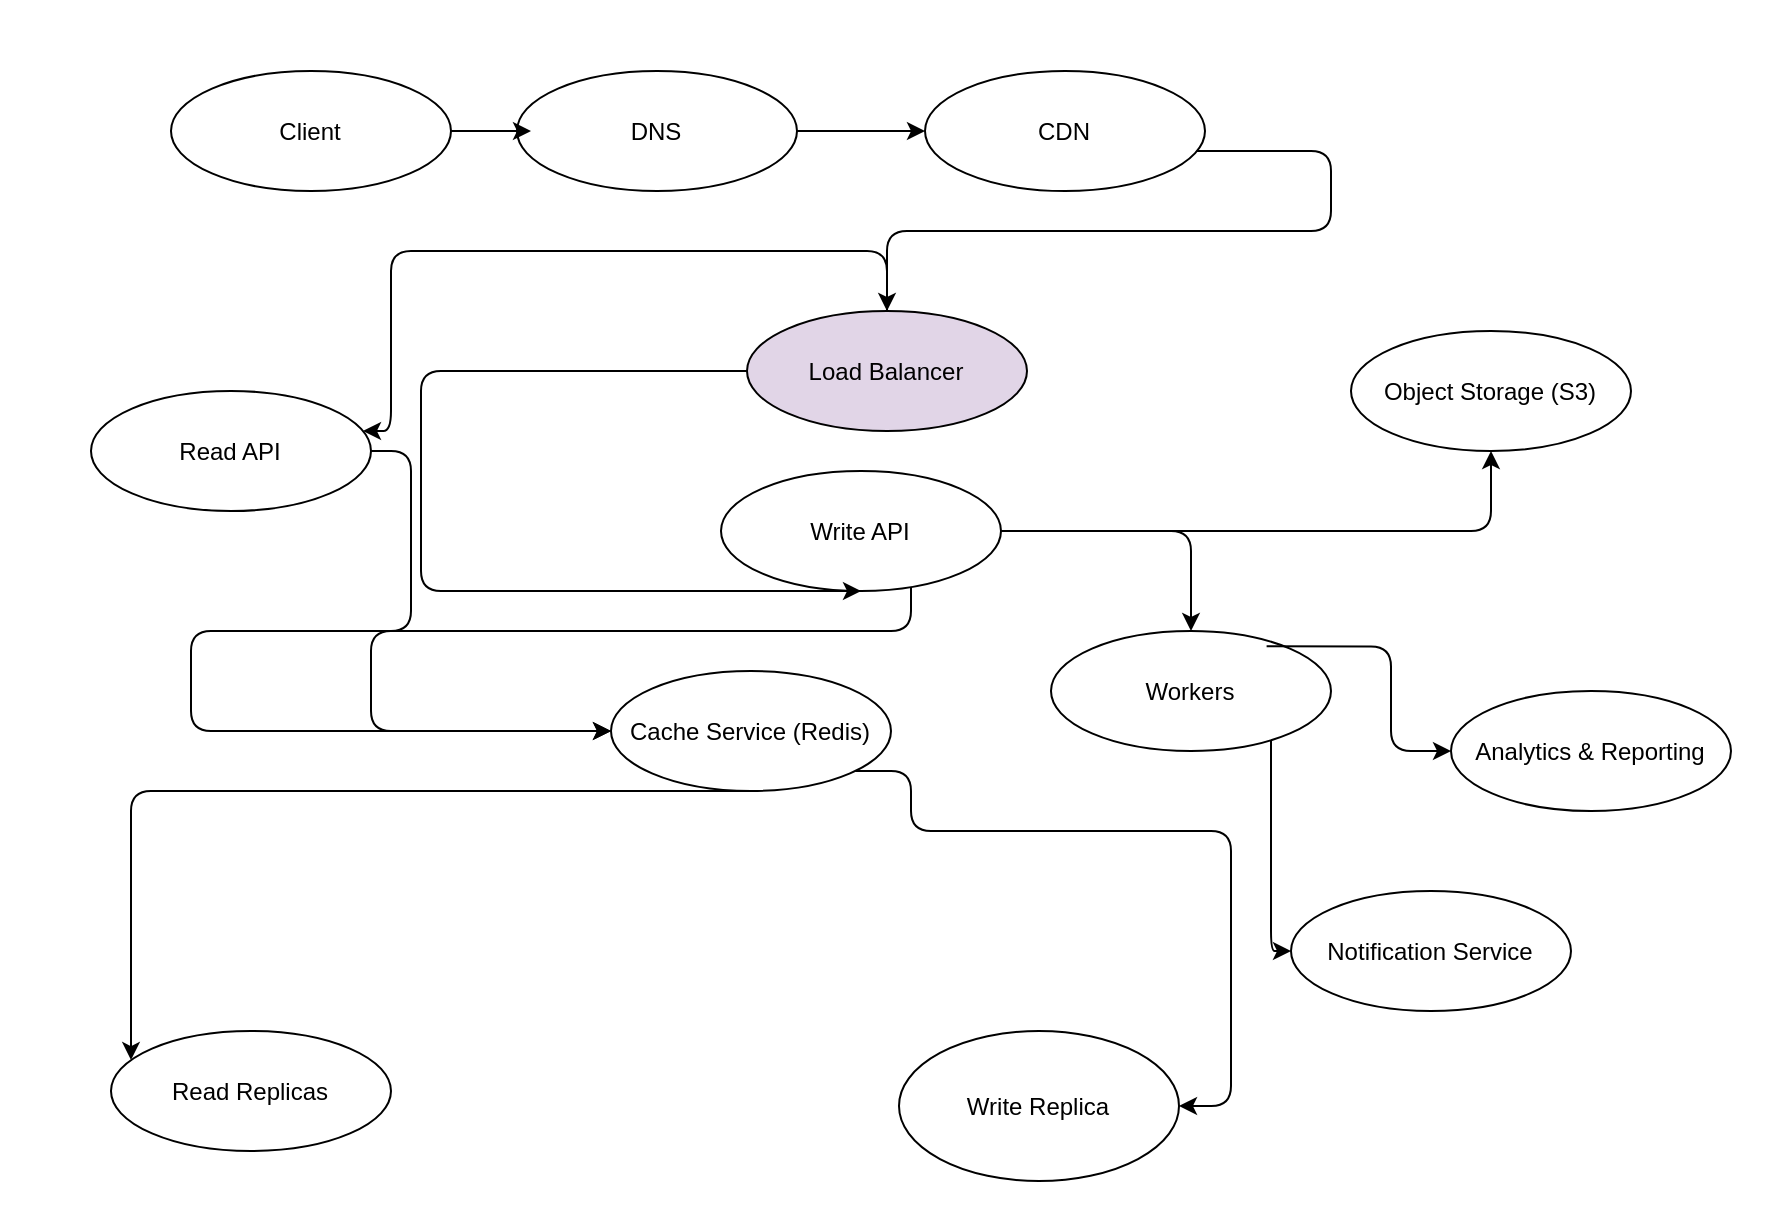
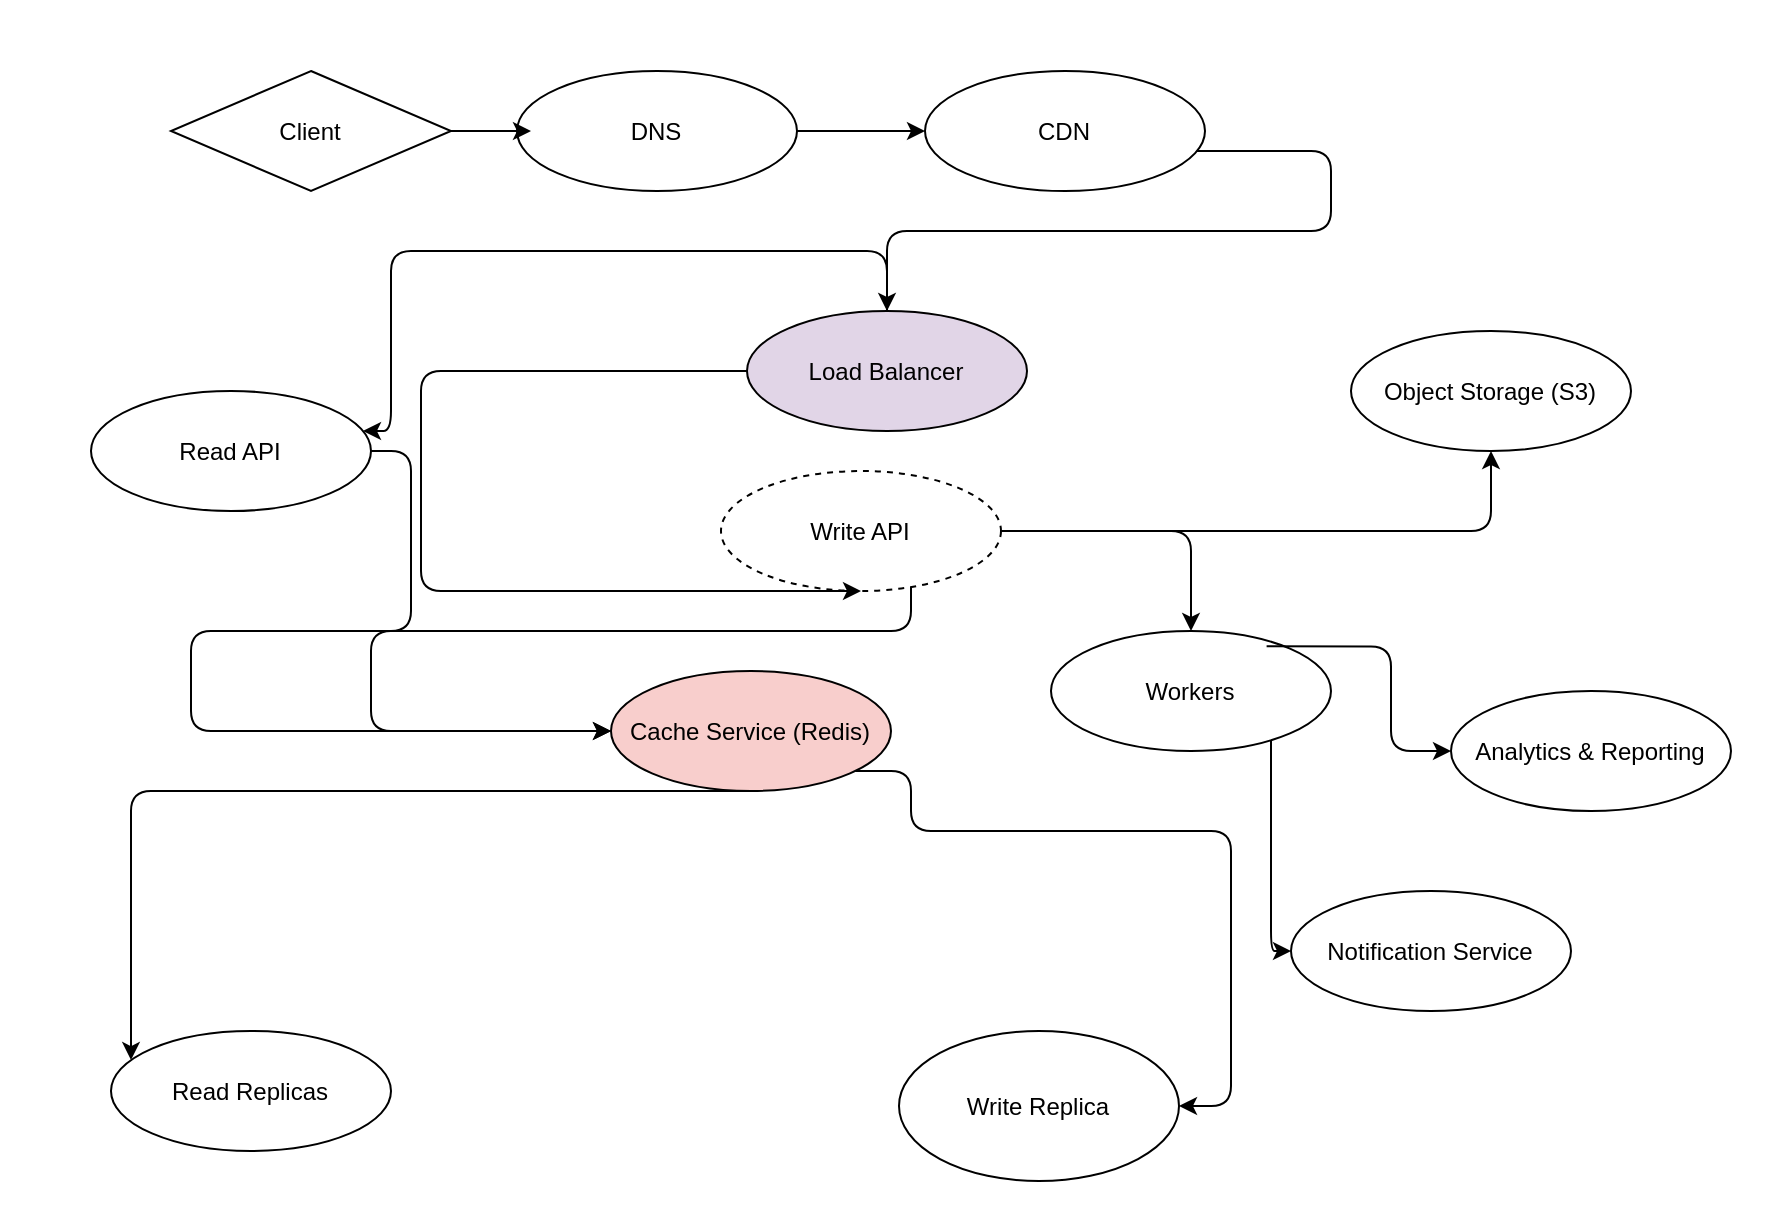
  <mxCell id="0" />
  <mxCell id="1" parent="0" />
- <mxCell id="2" value="Client" style="ellipse" parent="1" vertex="1"><mxGeometry x="70" y="20" width="140" height="60" as="geometry" /></mxCell>
+ <mxCell id="2" value="Client" style="rhombus;" parent="1" vertex="1"><mxGeometry x="70" y="20" width="140" height="60" as="geometry" /></mxCell>
  <mxCell id="3" value="DNS" style="ellipse" parent="1" vertex="1"><mxGeometry x="243" y="20" width="140" height="60" as="geometry" /></mxCell>
  <mxCell id="4" value="CDN" style="ellipse" parent="1" vertex="1"><mxGeometry x="447" y="20" width="140" height="60" as="geometry" /></mxCell>
  <mxCell id="5" value="Load Balancer" style="ellipse;fillColor=#e1d5e7;" parent="1" vertex="1"><mxGeometry x="358" y="140" width="140" height="60" as="geometry" /></mxCell>
  <mxCell id="6" value="Read API" style="ellipse" parent="1" vertex="1"><mxGeometry y="180" width="140" height="60" as="geometry" x="30" /></mxCell>
- <mxCell id="7" value="Write API" style="ellipse" parent="1" vertex="1"><mxGeometry x="345" y="220" width="140" height="60" as="geometry" /></mxCell>
- <mxCell id="8" value="Cache Service (Redis)" style="ellipse" parent="1" vertex="1"><mxGeometry x="290" y="320" width="140" height="60" as="geometry" /></mxCell>
+ <mxCell id="7" value="Write API" style="ellipse;dashed=1;" parent="1" vertex="1"><mxGeometry x="345" y="220" width="140" height="60" as="geometry" /></mxCell>
+ <mxCell id="8" value="Cache Service (Redis)" style="ellipse;fillColor=#f8cecc;" parent="1" vertex="1"><mxGeometry x="290" y="320" width="140" height="60" as="geometry" /></mxCell>
  <mxCell id="9" value="Read Replicas" style="ellipse" parent="1" vertex="1"><mxGeometry x="40" y="500" width="140" height="60" as="geometry" /></mxCell>
  <mxCell id="10" value="Write Replica" style="ellipse" parent="1" vertex="1"><mxGeometry x="434" y="500" width="140" height="75" as="geometry" /></mxCell>
  <mxCell id="11" value="Object Storage (S3)" style="ellipse" parent="1" vertex="1"><mxGeometry x="660" y="150" width="140" height="60" as="geometry" /></mxCell>
  <mxCell id="12" value="Workers" style="ellipse" parent="1" vertex="1"><mxGeometry x="510" y="300" width="140" height="60" as="geometry" /></mxCell>
  <mxCell id="13" value="Notification Service" style="ellipse" parent="1" vertex="1"><mxGeometry x="630" y="430" width="140" height="60" as="geometry" /></mxCell>
  <mxCell id="14" value="Analytics &amp; Reporting" style="ellipse" parent="1" vertex="1"><mxGeometry x="710" y="330" width="140" height="60" as="geometry" /></mxCell>
  <mxCell id="15" style="edgeStyle=orthogonalEdgeStyle;rounded=1;endArrow=classic;endFill=1;" parent="1" source="3" target="4" edge="1" />
  <mxCell id="16" style="edgeStyle=orthogonalEdgeStyle;rounded=1;endArrow=classic;endFill=1;" parent="1" source="4" target="5" edge="1" />
  <mxCell id="17" style="edgeStyle=orthogonalEdgeStyle;rounded=1;endArrow=classic;endFill=1;" parent="1" source="5" target="6" edge="1" />
  <mxCell id="18" style="edgeStyle=orthogonalEdgeStyle;rounded=1;endArrow=classic;endFill=1;" parent="1" source="5" target="7" edge="1" />
  <mxCell id="19" style="edgeStyle=orthogonalEdgeStyle;rounded=1;endArrow=classic;endFill=1;" parent="1" source="6" target="8" edge="1" />
  <mxCell id="20" style="edgeStyle=orthogonalEdgeStyle;rounded=1;endArrow=classic;endFill=1;" parent="1" source="7" target="8" edge="1" />
  <mxCell id="21" style="edgeStyle=orthogonalEdgeStyle;rounded=1;endArrow=classic;endFill=1;" parent="1" source="8" target="9" edge="1" />
  <mxCell id="22" style="edgeStyle=orthogonalEdgeStyle;rounded=1;endArrow=classic;endFill=1;" parent="1" source="8" target="10" edge="1" />
  <mxCell id="23" style="edgeStyle=orthogonalEdgeStyle;rounded=1;endArrow=classic;endFill=1;" parent="1" source="7" target="11" edge="1" />
  <mxCell id="24" style="edgeStyle=orthogonalEdgeStyle;rounded=1;endArrow=classic;endFill=1;" parent="1" source="7" target="12" edge="1" />
  <mxCell id="25" style="edgeStyle=orthogonalEdgeStyle;rounded=1;endArrow=classic;endFill=1;" parent="1" source="12" target="13" edge="1" />
  <mxCell id="26" style="edgeStyle=orthogonalEdgeStyle;rounded=1;endArrow=classic;endFill=1;" parent="1" source="12" target="14" edge="1" />
  <mxCell id="27" value="" style="edgeStyle=orthogonalEdgeStyle;rounded=1;endArrow=classic;endFill=1;" parent="1" source="2" edge="1"><mxGeometry width="50" height="50" relative="1" as="geometry"><mxPoint x="200" y="100" as="sourcePoint" /><mxPoint x="250" y="50" as="targetPoint" /></mxGeometry></mxCell>
  <mxCell id="28" value="" style="edgeStyle=orthogonalEdgeStyle;rounded=1;endArrow=classic;endFill=1;" parent="1" source="3" target="4" edge="1"><mxGeometry width="50" height="50" relative="1" as="geometry"><mxPoint x="240" y="60" as="sourcePoint" /><mxPoint x="260" y="60" as="targetPoint" /></mxGeometry></mxCell>
  <mxCell id="29" value="" style="edgeStyle=orthogonalEdgeStyle;rounded=1;endArrow=classic;endFill=1;" parent="1" source="4" target="5" edge="1"><mxGeometry width="50" height="50" relative="1" as="geometry"><mxPoint x="600" y="60" as="sourcePoint" /><mxPoint x="650" y="10" as="targetPoint" /><Array as="points"><mxPoint x="650" y="60" /><mxPoint x="610" y="100" /></Array></mxGeometry></mxCell>
  <mxCell id="30" value="" style="edgeStyle=orthogonalEdgeStyle;rounded=1;endArrow=classic;endFill=1;" parent="1" source="5" target="6" edge="1"><mxGeometry width="50" height="50" relative="1" as="geometry"><mxPoint x="100" y="100" as="sourcePoint" /><mxPoint x="-60" y="200" as="targetPoint" /><Array as="points"><mxPoint x="180" y="110" /><mxPoint x="20" y="200" /></Array></mxGeometry></mxCell>
  <mxCell id="31" value="" style="edgeStyle=orthogonalEdgeStyle;rounded=1;endArrow=classic;endFill=1;" parent="1" source="5" target="7" edge="1"><mxGeometry width="50" height="50" relative="1" as="geometry"><mxPoint x="445" y="230" as="sourcePoint" /><mxPoint x="255" y="330" as="targetPoint" /><Array as="points"><mxPoint x="195" y="280" /></Array></mxGeometry></mxCell>
  <mxCell id="32" value="" style="edgeStyle=orthogonalEdgeStyle;rounded=1;endArrow=classic;endFill=1;" parent="1" source="6" target="8" edge="1"><mxGeometry width="50" height="50" relative="1" as="geometry"><mxPoint x="300" y="340" as="sourcePoint" /><mxPoint x="350" y="290" as="targetPoint" /><Array as="points"><mxPoint x="190" y="300" /><mxPoint x="80" y="340" /><mxPoint x="140" y="350" /></Array></mxGeometry></mxCell>
  <mxCell id="33" value="" style="edgeStyle=orthogonalEdgeStyle;rounded=1;endArrow=classic;endFill=1;" parent="1" source="7" target="8" edge="1"><mxGeometry width="50" height="50" relative="1" as="geometry"><mxPoint x="400" y="240" as="sourcePoint" /><mxPoint x="390" y="320" as="targetPoint" /><Array as="points"><mxPoint x="440" y="280" /><mxPoint x="290" y="300" /><mxPoint x="170" y="290" /></Array></mxGeometry></mxCell>
  <mxCell id="34" value="" style="edgeStyle=orthogonalEdgeStyle;rounded=1;endArrow=classic;endFill=1;" parent="1" source="8" target="9" edge="1"><mxGeometry width="50" height="50" relative="1" as="geometry"><mxPoint x="170" y="560" as="sourcePoint" /><mxPoint x="80" y="450" as="targetPoint" /><Array as="points"><mxPoint x="370" y="380" /><mxPoint x="50" y="420" /></Array></mxGeometry></mxCell>
  <mxCell id="35" value="" style="edgeStyle=orthogonalEdgeStyle;rounded=1;endArrow=classic;endFill=1;" parent="1" source="8" target="10" edge="1"><mxGeometry width="50" height="50" relative="1" as="geometry"><mxPoint x="300" y="340" as="sourcePoint" /><mxPoint x="350" y="290" as="targetPoint" /><Array as="points"><mxPoint x="440" y="370" /><mxPoint x="430" y="370" /><mxPoint x="440" y="390" /><mxPoint x="420" y="400" /><mxPoint x="600" y="490" /></Array></mxGeometry></mxCell>
  <mxCell id="36" value="" style="edgeStyle=orthogonalEdgeStyle;rounded=1;endArrow=classic;endFill=1;" parent="1" source="7" target="11" edge="1"><mxGeometry width="50" height="50" relative="1" as="geometry"><mxPoint x="430" y="230" as="sourcePoint" /><mxPoint x="480" y="180" as="targetPoint" /></mxGeometry></mxCell>
  <mxCell id="37" value="" style="edgeStyle=orthogonalEdgeStyle;rounded=1;endArrow=classic;endFill=1;" parent="1" source="7" target="12" edge="1"><mxGeometry width="50" height="50" relative="1" as="geometry"><mxPoint x="410" y="260" as="sourcePoint" /><mxPoint x="510" y="230" as="targetPoint" /></mxGeometry></mxCell>
  <mxCell id="38" value="" style="edgeStyle=orthogonalEdgeStyle;rounded=1;endArrow=classic;endFill=1;exitX=0.77;exitY=0.128;exitDx=0;exitDy=0;exitPerimeter=0;" parent="1" target="14" edge="1" source="12"><mxGeometry width="50" height="50" relative="1" as="geometry"><mxPoint x="620" y="300" as="sourcePoint" /><mxPoint x="700" y="350" as="targetPoint" /></mxGeometry></mxCell>
  <mxCell id="39" value="" style="edgeStyle=orthogonalEdgeStyle;rounded=1;endArrow=classic;endFill=1;" parent="1" source="12" target="13" edge="1"><mxGeometry width="50" height="50" relative="1" as="geometry"><mxPoint x="630" y="310" as="sourcePoint" /><mxPoint x="730" y="340" as="targetPoint" /><Array as="points"><mxPoint x="620" y="350" /></Array></mxGeometry></mxCell>
